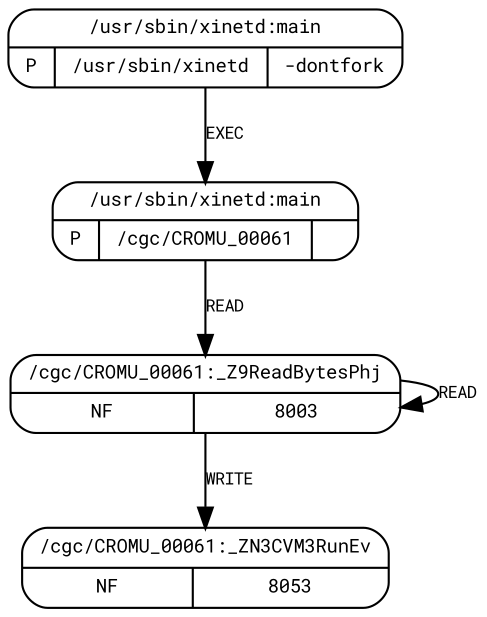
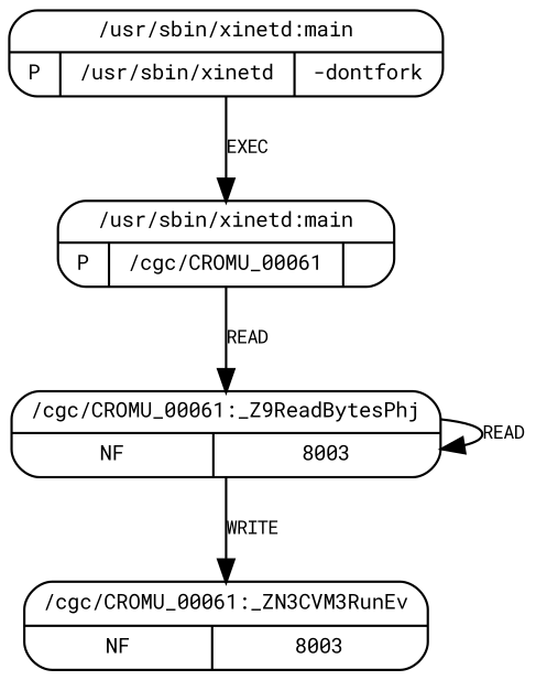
  digraph {
    fontname="Roboto Mono"
    node [fontsize=9 shape=Mrecord fontname="Roboto Mono"]
    edge [fontsize=8 fontname="Roboto Mono"]
    n1 [label="{{/cgc/CROMU_00061:_Z9ReadBytesPhj}|{NF|8003}}"]
-   n2 [label="{{/cgc/CROMU_00061:_ZN3CVM3RunEv}|{NF|8053}}"]
+   n2 [label="{{/cgc/CROMU_00061:_ZN3CVM3RunEv}|{NF|8003}}"]
    n3 [label="{{/usr/sbin/xinetd:main}|{P|/usr/sbin/xinetd|-dontfork}}"]
    n4 [label="{{/usr/sbin/xinetd:main}|{P|/cgc/CROMU_00061|}}"]
    n1 -> n1 [label=READ]
    n1 -> n2 [label=WRITE]
    n3 -> n4 [label=EXEC]
    n4 -> n1 [label=READ]
  }
